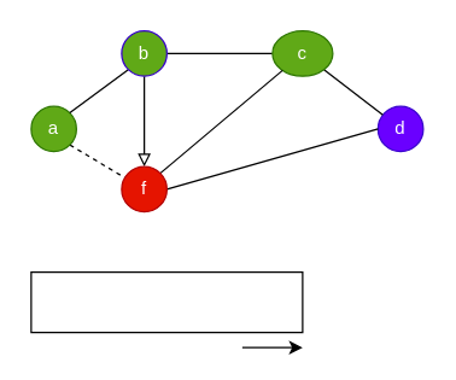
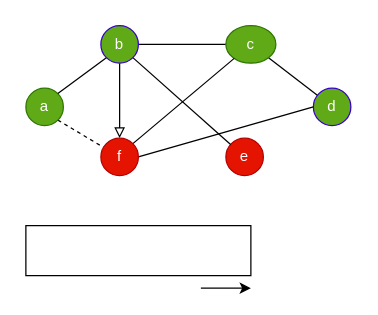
  <mxCell id="0" />
  <mxCell id="1" parent="0" />
  <mxCell id="2" value="" style="rounded=0;whiteSpace=wrap;html=1;" vertex="1" parent="1"><mxGeometry x="20" y="180" width="180" height="40" as="geometry" /></mxCell>
  <mxCell id="3" style="edgeStyle=none;rounded=0;orthogonalLoop=1;jettySize=auto;html=1;exitX=1;exitY=1;exitDx=0;exitDy=0;endArrow=none;endFill=0;dashed=1;" edge="1" parent="1" source="4" target="17"><mxGeometry relative="1" as="geometry" /></mxCell>
  <mxCell id="4" value="a" style="ellipse;whiteSpace=wrap;html=1;aspect=fixed;fillColor=#60a917;strokeColor=#2D7600;fontColor=#ffffff;" vertex="1" parent="1"><mxGeometry x="20" y="70" width="30" height="30" as="geometry" /></mxCell>
  <mxCell id="5" value="" style="endArrow=classic;html=1;" edge="1" parent="1"><mxGeometry width="50" height="50" relative="1" as="geometry"><mxPoint x="160" y="230" as="sourcePoint" /><mxPoint x="200" y="230" as="targetPoint" /><Array as="points" /></mxGeometry></mxCell>
+ <mxCell id="6" value="e" style="ellipse;whiteSpace=wrap;html=1;aspect=fixed;fillColor=#e51400;strokeColor=#B20000;fontColor=#ffffff;" vertex="1" parent="1"><mxGeometry x="180" y="110" width="30" height="30" as="geometry" /></mxCell>
  <mxCell id="7" style="edgeStyle=none;rounded=0;orthogonalLoop=1;jettySize=auto;html=1;exitX=1;exitY=0.5;exitDx=0;exitDy=0;entryX=0;entryY=0.5;entryDx=0;entryDy=0;endArrow=none;endFill=0;" edge="1" parent="1" source="11" target="14"><mxGeometry relative="1" as="geometry" /></mxCell>
  <mxCell id="8" style="edgeStyle=none;rounded=0;orthogonalLoop=1;jettySize=auto;html=1;exitX=0.5;exitY=1;exitDx=0;exitDy=0;endArrow=block;endFill=0;" edge="1" parent="1" source="11" target="17"><mxGeometry relative="1" as="geometry" /></mxCell>
+ <mxCell id="9" style="edgeStyle=none;rounded=0;orthogonalLoop=1;jettySize=auto;html=1;exitX=1;exitY=1;exitDx=0;exitDy=0;endArrow=none;endFill=0;" edge="1" parent="1" source="11" target="6"><mxGeometry relative="1" as="geometry" /></mxCell>
  <mxCell id="10" style="edgeStyle=none;rounded=0;orthogonalLoop=1;jettySize=auto;html=1;exitX=0;exitY=1;exitDx=0;exitDy=0;entryX=1;entryY=0;entryDx=0;entryDy=0;endArrow=none;endFill=0;" edge="1" parent="1" source="11" target="4"><mxGeometry relative="1" as="geometry" /></mxCell>
  <mxCell id="11" value="b" style="ellipse;whiteSpace=wrap;html=1;aspect=fixed;fillColor=#60a917;strokeColor=#3700CC;fontColor=#ffffff;" vertex="1" parent="1"><mxGeometry x="80" y="20" width="30" height="30" as="geometry" /></mxCell>
- <mxCell id="12" value="d" style="ellipse;whiteSpace=wrap;html=1;aspect=fixed;fillColor=#6a00ff;strokeColor=#3700CC;fontColor=#ffffff;" vertex="1" parent="1"><mxGeometry x="250" y="70" width="30" height="30" as="geometry" /></mxCell>
+ <mxCell id="12" value="d" style="ellipse;whiteSpace=wrap;html=1;aspect=fixed;fillColor=#60a917;strokeColor=#3700CC;fontColor=#ffffff;" vertex="1" parent="1"><mxGeometry x="250" y="70" width="30" height="30" as="geometry" /></mxCell>
  <mxCell id="13" style="edgeStyle=none;rounded=0;orthogonalLoop=1;jettySize=auto;html=1;exitX=1;exitY=1;exitDx=0;exitDy=0;endArrow=none;endFill=0;" edge="1" parent="1" source="14" target="12"><mxGeometry relative="1" as="geometry" /></mxCell>
  <mxCell id="14" value="c" style="ellipse;whiteSpace=wrap;html=1;aspect=fixed;fillColor=#60a917;strokeColor=#2D7600;fontColor=#ffffff;" vertex="1" parent="1"><mxGeometry x="180" y="20" width="40" height="30" as="geometry" /></mxCell>
  <mxCell id="15" style="edgeStyle=none;rounded=0;orthogonalLoop=1;jettySize=auto;html=1;exitX=1;exitY=0;exitDx=0;exitDy=0;endArrow=none;endFill=0;" edge="1" parent="1" source="17" target="14"><mxGeometry relative="1" as="geometry" /></mxCell>
  <mxCell id="16" style="edgeStyle=none;rounded=0;orthogonalLoop=1;jettySize=auto;html=1;exitX=1;exitY=0.5;exitDx=0;exitDy=0;entryX=0;entryY=0.5;entryDx=0;entryDy=0;endArrow=none;endFill=0;" edge="1" parent="1" source="17" target="12"><mxGeometry relative="1" as="geometry" /></mxCell>
  <mxCell id="17" value="f" style="ellipse;whiteSpace=wrap;html=1;aspect=fixed;fillColor=#e51400;strokeColor=#B20000;fontColor=#ffffff;" vertex="1" parent="1"><mxGeometry x="80" y="110" width="30" height="30" as="geometry" /></mxCell>
